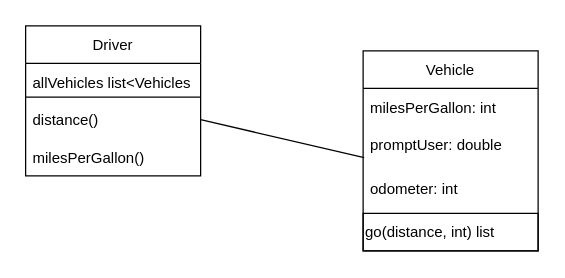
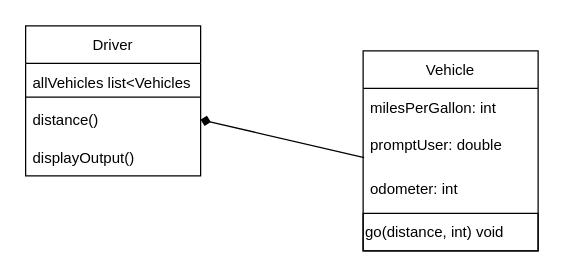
  <mxCell id="0" />
  <mxCell id="1" parent="0" />
  <mxCell id="2" value="Driver" style="swimlane;fontStyle=0;childLayout=stackLayout;horizontal=1;startSize=30;horizontalStack=0;resizeParent=1;resizeParentMax=0;resizeLast=0;collapsible=1;marginBottom=0;" vertex="1" parent="1"><mxGeometry x="20" y="20" width="140" height="120" as="geometry" /></mxCell>
  <mxCell id="3" value="allVehicles list&lt;Vehicles" style="text;strokeColor=none;fillColor=none;align=left;verticalAlign=middle;spacingLeft=4;spacingRight=4;overflow=hidden;points=[[0,0.5],[1,0.5]];portConstraint=eastwest;rotatable=0;" vertex="1" parent="2"><mxGeometry y="30" width="140" height="30" as="geometry" /></mxCell>
  <mxCell id="4" value="distance()" style="text;strokeColor=none;fillColor=none;align=left;verticalAlign=middle;spacingLeft=4;spacingRight=4;overflow=hidden;points=[[0,0.5],[1,0.5]];portConstraint=eastwest;rotatable=0;" vertex="1" parent="2"><mxGeometry y="60" width="140" height="30" as="geometry" /></mxCell>
- <mxCell id="5" value="milesPerGallon()" style="text;strokeColor=none;fillColor=none;align=left;verticalAlign=middle;spacingLeft=4;spacingRight=4;overflow=hidden;points=[[0,0.5],[1,0.5]];portConstraint=eastwest;rotatable=0;" vertex="1" parent="2"><mxGeometry y="90" width="140" height="30" as="geometry" /></mxCell>
+ <mxCell id="5" value="displayOutput()" style="text;strokeColor=none;fillColor=none;align=left;verticalAlign=middle;spacingLeft=4;spacingRight=4;overflow=hidden;points=[[0,0.5],[1,0.5]];portConstraint=eastwest;rotatable=0;" vertex="1" parent="2"><mxGeometry y="90" width="140" height="30" as="geometry" /></mxCell>
  <mxCell id="6" value="" style="endArrow=none;html=1;rounded=0;" edge="1" parent="2"><mxGeometry width="50" height="50" relative="1" as="geometry"><mxPoint y="57" as="sourcePoint" /><mxPoint x="140" y="57" as="targetPoint" /></mxGeometry></mxCell>
  <mxCell id="7" value="Vehicle" style="swimlane;fontStyle=0;childLayout=stackLayout;horizontal=1;startSize=30;horizontalStack=0;resizeParent=1;resizeParentMax=0;resizeLast=0;collapsible=1;marginBottom=0;strokeColor=default;" vertex="1" parent="1"><mxGeometry x="290" y="40" width="140" height="160" as="geometry"><mxRectangle x="390" y="220" width="80" height="30" as="alternateBounds" /></mxGeometry></mxCell>
  <mxCell id="8" value="milesPerGallon: int" style="text;strokeColor=none;fillColor=none;align=left;verticalAlign=middle;spacingLeft=4;spacingRight=4;overflow=hidden;points=[[0,0.5],[1,0.5]];portConstraint=eastwest;rotatable=0;" vertex="1" parent="7"><mxGeometry y="30" width="140" height="30" as="geometry" /></mxCell>
  <mxCell id="9" value="promptUser: double" style="text;strokeColor=none;fillColor=none;align=left;verticalAlign=middle;spacingLeft=4;spacingRight=4;overflow=hidden;points=[[0,0.5],[1,0.5]];portConstraint=eastwest;rotatable=0;" vertex="1" parent="7"><mxGeometry y="60" width="140" height="30" as="geometry" /></mxCell>
  <mxCell id="10" value="odometer: int" style="text;strokeColor=none;fillColor=none;align=left;verticalAlign=middle;spacingLeft=4;spacingRight=4;overflow=hidden;points=[[0,0.5],[1,0.5]];portConstraint=eastwest;rotatable=0;" vertex="1" parent="7"><mxGeometry y="90" width="140" height="40" as="geometry" /></mxCell>
- <mxCell id="11" value="go(distance, int) list" style="text;html=1;strokeColor=default;fillColor=none;align=left;verticalAlign=middle;whiteSpace=wrap;rounded=0;" vertex="1" parent="7"><mxGeometry y="130" width="140" height="30" as="geometry" /></mxCell>
- <mxCell id="12" value="" style="endArrow=none;html=1;rounded=0;entryX=1;entryY=0.5;entryDx=0;entryDy=0;exitX=0.006;exitY=-0.115;exitDx=0;exitDy=0;exitPerimeter=0;" edge="1" parent="1" source="10" target="4"><mxGeometry width="50" height="50" relative="1" as="geometry"><mxPoint x="300" y="140" as="sourcePoint" /><mxPoint x="350" y="90" as="targetPoint" /></mxGeometry></mxCell>
+ <mxCell id="11" value="go(distance, int) void" style="text;html=1;strokeColor=default;fillColor=none;align=left;verticalAlign=middle;whiteSpace=wrap;rounded=0;" vertex="1" parent="7"><mxGeometry y="130" width="140" height="30" as="geometry" /></mxCell>
+ <mxCell id="12" value="" style="endArrow=diamond;html=1;rounded=0;entryX=1;entryY=0.5;entryDx=0;entryDy=0;exitX=0.006;exitY=-0.115;exitDx=0;exitDy=0;exitPerimeter=0;" edge="1" parent="1" source="10" target="4"><mxGeometry width="50" height="50" relative="1" as="geometry"><mxPoint x="300" y="140" as="sourcePoint" /><mxPoint x="350" y="90" as="targetPoint" /></mxGeometry></mxCell>
